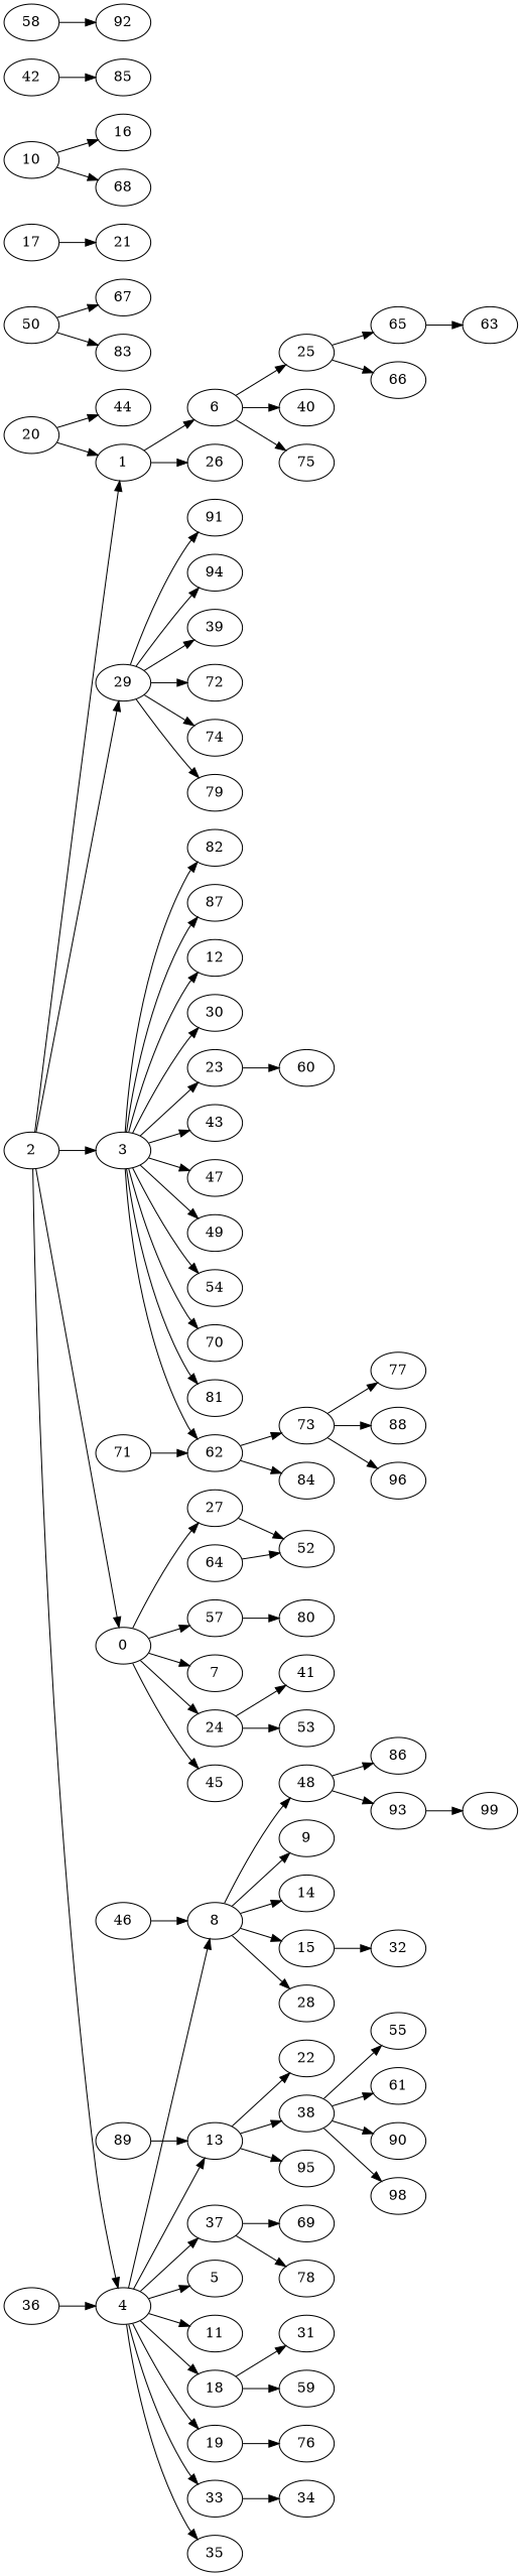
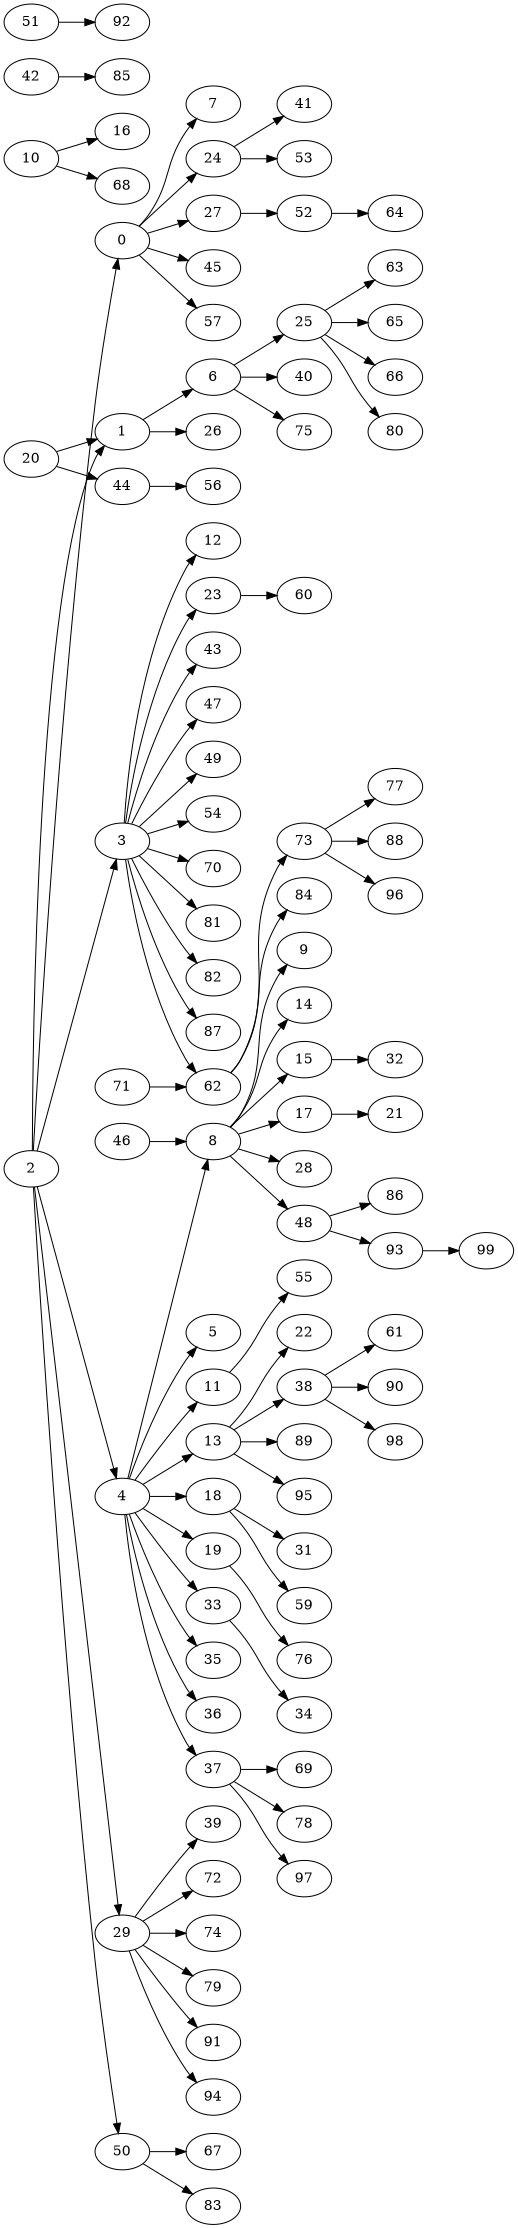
  digraph {
    rankdir=LR
    n1 [label=0]
    n2 [label=7]
    n3 [label=24]
    n4 [label=27]
    n5 [label=45]
    n6 [label=57]
    n7 [label=41]
    n8 [label=53]
    n9 [label=52]
    n10 [label=1]
    n11 [label=6]
    n12 [label=26]
    n13 [label=25]
    n14 [label=40]
    n15 [label=75]
    n16 [label=20]
    n17 [label=44]
    n18 [label=2]
    n19 [label=3]
    n20 [label=4]
    n21 [label=29]
    n22 [label=50]
    n23 [label=12]
    n24 [label=23]
-   n25 [label=30]
    n26 [label=43]
    n27 [label=47]
    n28 [label=49]
    n29 [label=54]
    n30 [label=62]
    n31 [label=70]
    n32 [label=81]
    n33 [label=82]
    n34 [label=87]
    n35 [label=5]
    n36 [label=8]
    n37 [label=11]
    n38 [label=13]
    n39 [label=18]
    n40 [label=19]
    n41 [label=33]
    n42 [label=35]
    n43 [label=36]
    n44 [label=37]
    n45 [label=39]
    n46 [label=72]
    n47 [label=74]
    n48 [label=79]
    n49 [label=91]
    n50 [label=94]
    n51 [label=67]
    n52 [label=83]
    n53 [label=60]
    n54 [label=73]
    n55 [label=84]
    n56 [label=9]
    n57 [label=14]
    n58 [label=15]
    n59 [label=17]
    n60 [label=28]
    n61 [label=48]
    n62 [label=10]
    n63 [label=16]
    n64 [label=68]
    n65 [label=22]
    n66 [label=38]
    n67 [label=89]
    n68 [label=95]
    n69 [label=31]
    n70 [label=59]
    n71 [label=76]
    n72 [label=34]
    n73 [label=69]
    n74 [label=78]
+   n75 [label=97]
    n76 [label=63]
    n77 [label=65]
    n78 [label=66]
    n79 [label=80]
    n80 [label=32]
    n81 [label=21]
    n82 [label=46]
    n83 [label=86]
    n84 [label=93]
    n85 [label=55]
    n86 [label=61]
    n87 [label=90]
    n88 [label=98]
+   n89 [label=56]
    n90 [label=42]
    n91 [label=85]
-   n92 [label=58]
+   n92 [label=51]
    n93 [label=92]
    n94 [label=64]
    n95 [label=99]
    n96 [label=71]
    n97 [label=77]
    n98 [label=88]
    n99 [label=96]
    n1 -> n2
    n1 -> n3
    n1 -> n4
    n1 -> n5
    n1 -> n6
    n3 -> n7
    n3 -> n8
    n4 -> n9
-   n94 -> n9
+   n9 -> n94
    n10 -> n11
    n10 -> n12
    n11 -> n13
    n11 -> n14
    n11 -> n15
-   n77 -> n76
+   n13 -> n76
    n13 -> n77
    n13 -> n78
-   n6 -> n79
+   n13 -> n79
    n16 -> n10
    n16 -> n17
+   n17 -> n89
    n18 -> n1
    n18 -> n10
    n18 -> n19
    n18 -> n20
    n18 -> n21
+   n18 -> n22
    n19 -> n23
    n19 -> n24
-   n19 -> n25
    n19 -> n26
    n19 -> n27
    n19 -> n28
    n19 -> n29
    n19 -> n30
    n19 -> n31
    n19 -> n32
    n19 -> n33
    n19 -> n34
    n20 -> n35
    n20 -> n36
    n20 -> n37
    n20 -> n38
    n20 -> n39
    n20 -> n40
    n20 -> n41
    n20 -> n42
-   n43 -> n20
+   n20 -> n43
    n20 -> n44
    n21 -> n45
    n21 -> n46
    n21 -> n47
    n21 -> n48
    n21 -> n49
    n21 -> n50
    n22 -> n51
    n22 -> n52
    n24 -> n53
    n30 -> n54
    n30 -> n55
    n36 -> n56
    n36 -> n57
    n36 -> n58
+   n36 -> n59
    n36 -> n60
    n36 -> n61
    n38 -> n65
    n38 -> n66
-   n67 -> n38
+   n38 -> n67
    n38 -> n68
    n39 -> n69
    n39 -> n70
    n40 -> n71
    n41 -> n72
    n44 -> n73
    n44 -> n74
+   n44 -> n75
    n54 -> n97
    n54 -> n98
    n54 -> n99
    n58 -> n80
    n59 -> n81
    n61 -> n83
    n61 -> n84
    n62 -> n63
    n62 -> n64
-   n66 -> n85
+   n37 -> n85
    n66 -> n86
    n66 -> n87
    n66 -> n88
    n82 -> n36
    n84 -> n95
    n90 -> n91
    n92 -> n93
    n96 -> n30
  }
